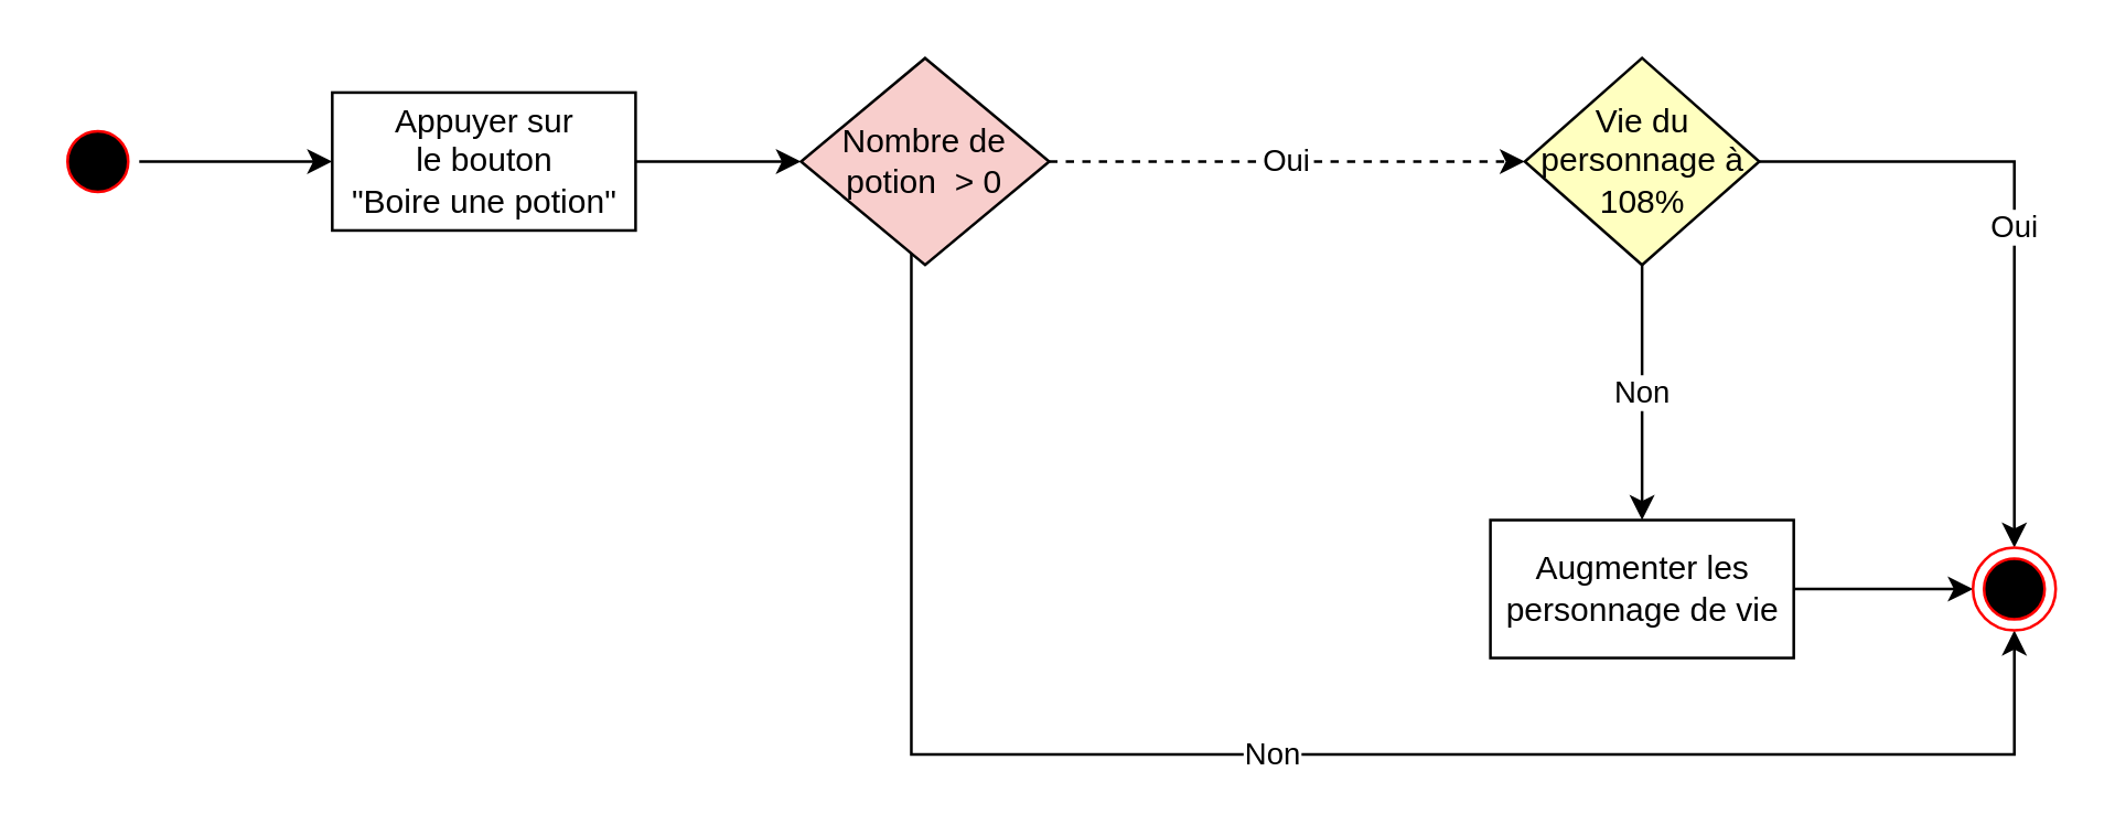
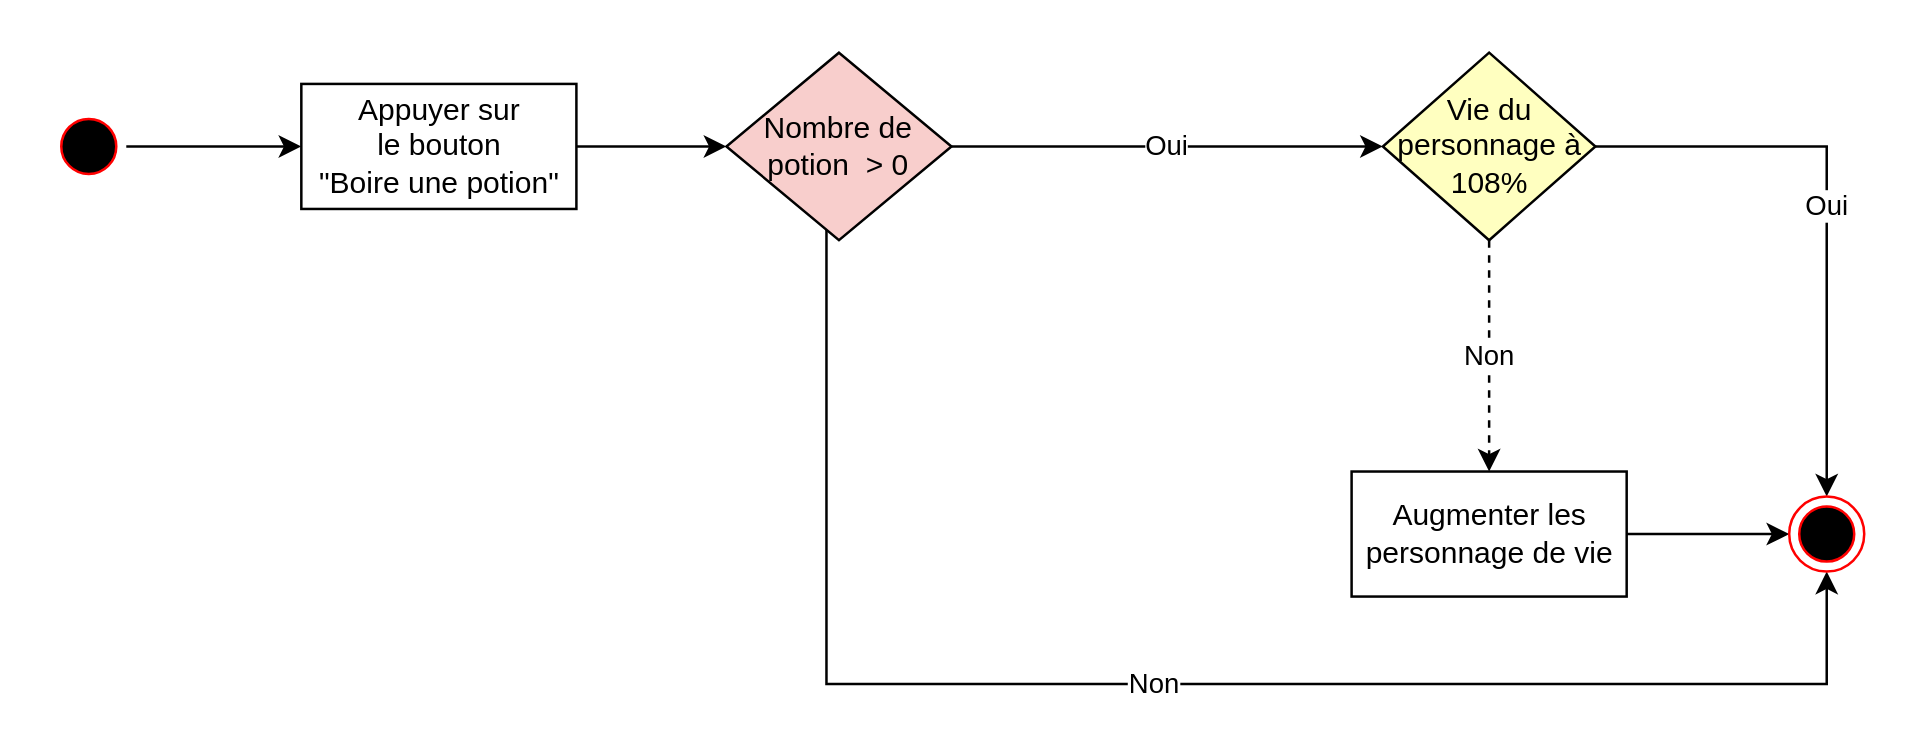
  <mxCell id="0" />
  <mxCell id="1" parent="0" />
  <mxCell id="2" style="edgeStyle=orthogonalEdgeStyle;rounded=0;orthogonalLoop=1;jettySize=auto;html=1;" parent="1" source="3" target="5" edge="1"><mxGeometry relative="1" as="geometry" /></mxCell>
  <mxCell id="3" value="" style="ellipse;html=1;shape=startState;fillColor=#000000;strokeColor=#ff0000;" parent="1" vertex="1"><mxGeometry x="20" y="43" width="30" height="30" as="geometry" /></mxCell>
  <mxCell id="4" style="edgeStyle=orthogonalEdgeStyle;rounded=0;orthogonalLoop=1;jettySize=auto;html=1;" parent="1" source="5" target="8" edge="1"><mxGeometry relative="1" as="geometry" /></mxCell>
  <mxCell id="5" value="Appuyer sur &lt;br&gt;le bouton &lt;br&gt;&quot;Boire une potion&quot;" style="html=1;" parent="1" vertex="1"><mxGeometry x="120" y="33" width="110" height="50" as="geometry" /></mxCell>
  <mxCell id="6" value="Non" style="edgeStyle=orthogonalEdgeStyle;rounded=0;orthogonalLoop=1;jettySize=auto;html=1;" parent="1" source="8" target="14" edge="1"><mxGeometry relative="1" as="geometry"><mxPoint x="330" y="183" as="targetPoint" /><Array as="points"><mxPoint x="330" y="273" /><mxPoint x="730" y="273" /></Array></mxGeometry></mxCell>
- <mxCell id="7" value="Oui" style="edgeStyle=orthogonalEdgeStyle;rounded=0;orthogonalLoop=1;jettySize=auto;html=1;dashed=1;" parent="1" source="8" target="13" edge="1"><mxGeometry relative="1" as="geometry"><mxPoint x="465" y="193" as="targetPoint" /></mxGeometry></mxCell>
+ <mxCell id="7" value="Oui" style="edgeStyle=orthogonalEdgeStyle;rounded=0;orthogonalLoop=1;jettySize=auto;html=1;" parent="1" source="8" target="13" edge="1"><mxGeometry relative="1" as="geometry"><mxPoint x="465" y="193" as="targetPoint" /></mxGeometry></mxCell>
  <mxCell id="8" value="Nombre de potion&amp;nbsp; &amp;gt; 0" style="rhombus;whiteSpace=wrap;html=1;fillColor=#f8cecc;" parent="1" vertex="1"><mxGeometry x="290" y="20.5" width="90" height="75" as="geometry" /></mxCell>
  <mxCell id="9" style="edgeStyle=orthogonalEdgeStyle;rounded=0;orthogonalLoop=1;jettySize=auto;html=1;" edge="1" parent="1" source="10" target="14"><mxGeometry relative="1" as="geometry" /></mxCell>
  <mxCell id="10" value="Augmenter les &lt;br&gt;personnage de vie" style="html=1;" vertex="1" parent="1"><mxGeometry x="540" y="188" width="110" height="50" as="geometry" /></mxCell>
- <mxCell id="11" value="Non" style="edgeStyle=orthogonalEdgeStyle;rounded=0;orthogonalLoop=1;jettySize=auto;html=1;" edge="1" parent="1" source="13" target="10"><mxGeometry relative="1" as="geometry" /></mxCell>
+ <mxCell id="11" value="Non" style="edgeStyle=orthogonalEdgeStyle;rounded=0;orthogonalLoop=1;jettySize=auto;html=1;dashed=1;" edge="1" parent="1" source="13" target="10"><mxGeometry relative="1" as="geometry" /></mxCell>
  <mxCell id="12" value="Oui" style="edgeStyle=orthogonalEdgeStyle;rounded=0;orthogonalLoop=1;jettySize=auto;html=1;" edge="1" parent="1" source="13" target="14"><mxGeometry relative="1" as="geometry"><mxPoint x="720" y="63" as="targetPoint" /></mxGeometry></mxCell>
  <mxCell id="13" value="Vie du personnage à 108%" style="rhombus;whiteSpace=wrap;html=1;fillColor=#ffffc0;" vertex="1" parent="1"><mxGeometry x="552.5" y="20.5" width="85" height="75" as="geometry" /></mxCell>
  <mxCell id="14" value="" style="ellipse;html=1;shape=endState;fillColor=#000000;strokeColor=#ff0000;" vertex="1" parent="1"><mxGeometry x="715" y="198" width="30" height="30" as="geometry" /></mxCell>
